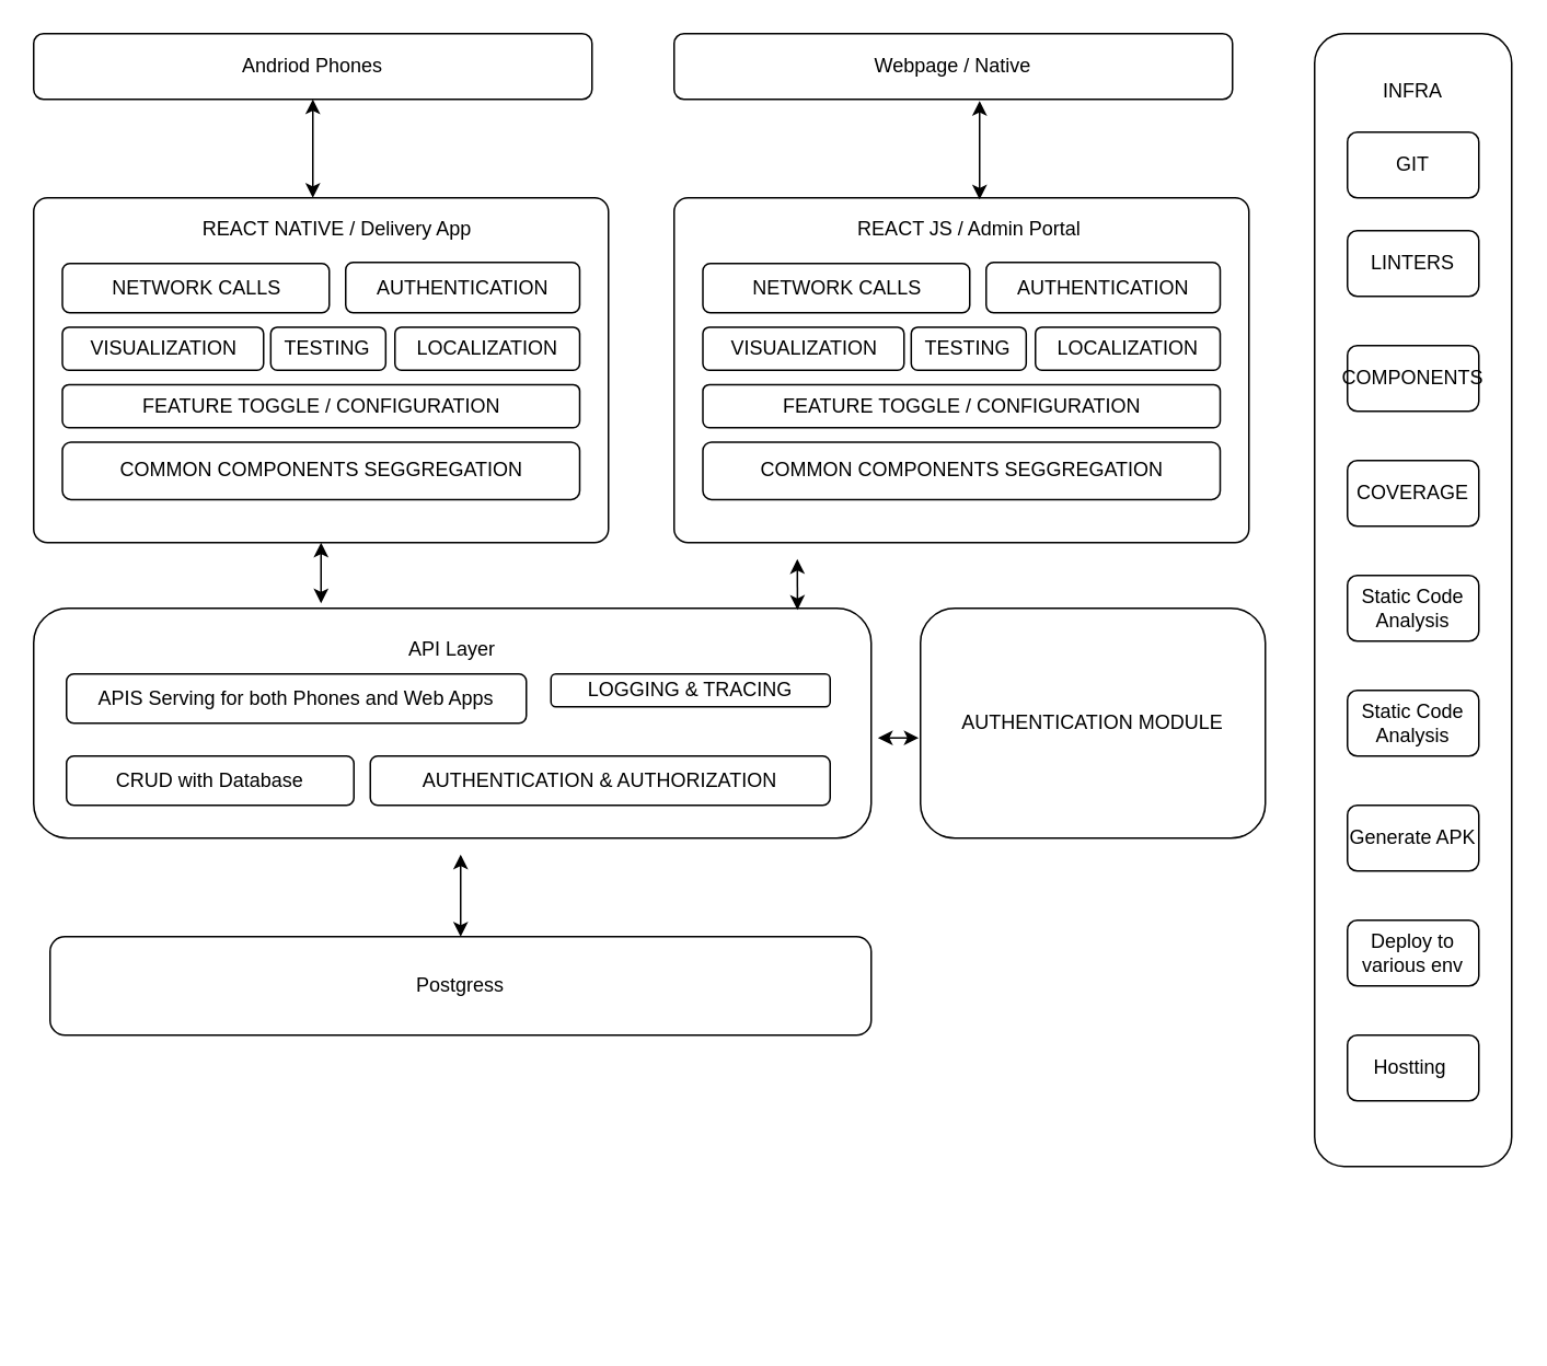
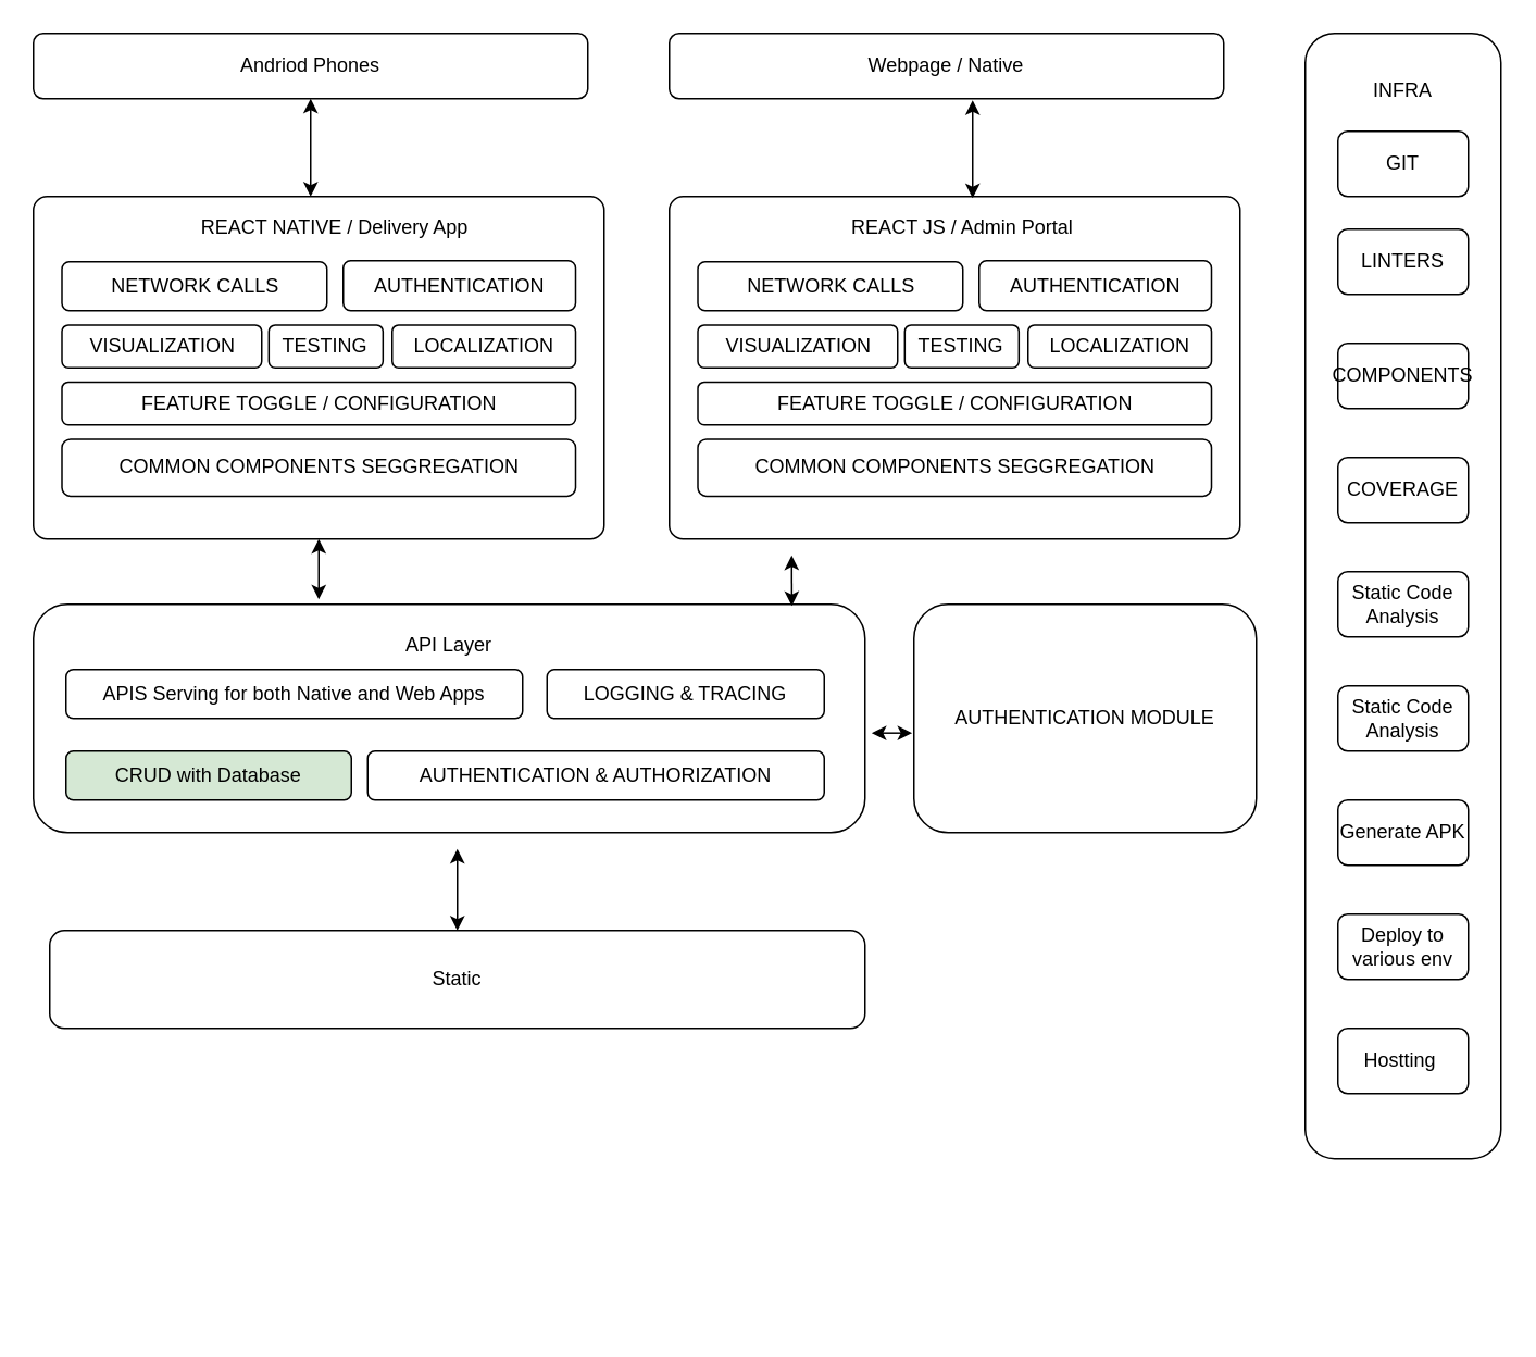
  <mxCell id="0" />
  <mxCell id="1" parent="0" />
  <mxCell id="2" value="Andriod Phones" style="rounded=1;whiteSpace=wrap;html=1;" vertex="1" parent="1"><mxGeometry x="20" y="20" width="340" height="40" as="geometry" /></mxCell>
- <mxCell id="3" value="Postgress" style="rounded=1;whiteSpace=wrap;html=1;" vertex="1" parent="1"><mxGeometry x="30" y="570" width="500" height="60" as="geometry" /></mxCell>
+ <mxCell id="3" value="Static" style="rounded=1;whiteSpace=wrap;html=1;" vertex="1" parent="1"><mxGeometry x="30" y="570" width="500" height="60" as="geometry" /></mxCell>
  <mxCell id="4" value="" style="group" vertex="1" connectable="0" parent="1"><mxGeometry x="20" y="120" width="350" height="210" as="geometry" /></mxCell>
  <mxCell id="5" value="" style="rounded=1;whiteSpace=wrap;html=1;arcSize=4;" vertex="1" parent="4"><mxGeometry width="350" height="210" as="geometry" /></mxCell>
  <mxCell id="6" value="REACT NATIVE / Delivery App" style="text;html=1;align=center;verticalAlign=middle;whiteSpace=wrap;rounded=0;" vertex="1" parent="4"><mxGeometry x="70" y="6.13" width="230.01" height="26.25" as="geometry" /></mxCell>
  <mxCell id="7" value="NETWORK CALLS" style="rounded=1;whiteSpace=wrap;html=1;" vertex="1" parent="4"><mxGeometry x="17.5" y="40" width="162.5" height="30" as="geometry" /></mxCell>
  <mxCell id="8" value="COMMON COMPONENTS SEGGREGATION" style="rounded=1;whiteSpace=wrap;html=1;" vertex="1" parent="4"><mxGeometry x="17.5" y="148.75" width="315" height="35" as="geometry" /></mxCell>
  <mxCell id="9" value="VISUALIZATION" style="rounded=1;whiteSpace=wrap;html=1;" vertex="1" parent="4"><mxGeometry x="17.5" y="78.75" width="122.5" height="26.25" as="geometry" /></mxCell>
  <mxCell id="10" value="LOCALIZATION" style="rounded=1;whiteSpace=wrap;html=1;" vertex="1" parent="4"><mxGeometry x="220" y="78.75" width="112.5" height="26.25" as="geometry" /></mxCell>
  <mxCell id="11" value="TESTING" style="rounded=1;whiteSpace=wrap;html=1;" vertex="1" parent="4"><mxGeometry x="144.38" y="78.755" width="70" height="26.25" as="geometry" /></mxCell>
  <mxCell id="12" value="FEATURE TOGGLE / CONFIGURATION" style="rounded=1;whiteSpace=wrap;html=1;" vertex="1" parent="4"><mxGeometry x="17.5" y="113.75" width="315" height="26.25" as="geometry" /></mxCell>
  <mxCell id="13" value="AUTHENTICATION" style="rounded=1;whiteSpace=wrap;html=1;" vertex="1" parent="4"><mxGeometry x="190" y="39.38" width="142.5" height="30.62" as="geometry" /></mxCell>
  <mxCell id="14" value="" style="group" vertex="1" connectable="0" parent="1"><mxGeometry x="800" y="20" width="120" height="790" as="geometry" /></mxCell>
  <mxCell id="15" value="" style="rounded=1;whiteSpace=wrap;html=1;" vertex="1" parent="14"><mxGeometry width="120" height="690" as="geometry" /></mxCell>
  <mxCell id="16" value="INFRA" style="text;html=1;align=center;verticalAlign=middle;whiteSpace=wrap;rounded=0;" vertex="1" parent="14"><mxGeometry x="30" y="20" width="60" height="30" as="geometry" /></mxCell>
  <mxCell id="17" value="GIT" style="rounded=1;whiteSpace=wrap;html=1;" vertex="1" parent="14"><mxGeometry x="20" y="60" width="80" height="40" as="geometry" /></mxCell>
  <mxCell id="18" value="LINTERS" style="rounded=1;whiteSpace=wrap;html=1;" vertex="1" parent="14"><mxGeometry x="20" y="120" width="80" height="40" as="geometry" /></mxCell>
  <mxCell id="19" value="COMPONENTS" style="rounded=1;whiteSpace=wrap;html=1;" vertex="1" parent="14"><mxGeometry x="20" y="190" width="80" height="40" as="geometry" /></mxCell>
  <mxCell id="20" value="COVERAGE" style="rounded=1;whiteSpace=wrap;html=1;" vertex="1" parent="14"><mxGeometry x="20" y="260" width="80" height="40" as="geometry" /></mxCell>
  <mxCell id="21" value="Static Code Analysis" style="rounded=1;whiteSpace=wrap;html=1;" vertex="1" parent="14"><mxGeometry x="20" y="330" width="80" height="40" as="geometry" /></mxCell>
  <mxCell id="22" value="Static Code Analysis" style="rounded=1;whiteSpace=wrap;html=1;" vertex="1" parent="14"><mxGeometry x="20" y="400" width="80" height="40" as="geometry" /></mxCell>
  <mxCell id="23" value="Generate APK" style="rounded=1;whiteSpace=wrap;html=1;" vertex="1" parent="14"><mxGeometry x="20" y="470" width="80" height="40" as="geometry" /></mxCell>
  <mxCell id="24" value="Deploy to various env" style="rounded=1;whiteSpace=wrap;html=1;" vertex="1" parent="14"><mxGeometry x="20" y="540" width="80" height="40" as="geometry" /></mxCell>
  <mxCell id="25" value="Hostting&amp;nbsp;" style="rounded=1;whiteSpace=wrap;html=1;" vertex="1" parent="14"><mxGeometry x="20" y="610" width="80" height="40" as="geometry" /></mxCell>
  <mxCell id="26" value="Webpage / Native" style="rounded=1;whiteSpace=wrap;html=1;" vertex="1" parent="1"><mxGeometry x="410" y="20" width="340" height="40" as="geometry" /></mxCell>
  <mxCell id="27" value="" style="group" vertex="1" connectable="0" parent="1"><mxGeometry x="410" y="120" width="350" height="210" as="geometry" /></mxCell>
  <mxCell id="28" value="" style="rounded=1;whiteSpace=wrap;html=1;arcSize=4;" vertex="1" parent="27"><mxGeometry width="350" height="210" as="geometry" /></mxCell>
  <mxCell id="29" value="REACT JS / Admin Portal" style="text;html=1;align=center;verticalAlign=middle;whiteSpace=wrap;rounded=0;" vertex="1" parent="27"><mxGeometry x="60" y="6.13" width="240.01" height="26.25" as="geometry" /></mxCell>
  <mxCell id="30" value="NETWORK CALLS" style="rounded=1;whiteSpace=wrap;html=1;" vertex="1" parent="27"><mxGeometry x="17.5" y="40" width="162.5" height="30" as="geometry" /></mxCell>
  <mxCell id="31" value="COMMON COMPONENTS SEGGREGATION" style="rounded=1;whiteSpace=wrap;html=1;" vertex="1" parent="27"><mxGeometry x="17.5" y="148.75" width="315" height="35" as="geometry" /></mxCell>
  <mxCell id="32" value="VISUALIZATION" style="rounded=1;whiteSpace=wrap;html=1;" vertex="1" parent="27"><mxGeometry x="17.5" y="78.75" width="122.5" height="26.25" as="geometry" /></mxCell>
  <mxCell id="33" value="LOCALIZATION" style="rounded=1;whiteSpace=wrap;html=1;" vertex="1" parent="27"><mxGeometry x="220" y="78.75" width="112.5" height="26.25" as="geometry" /></mxCell>
  <mxCell id="34" value="TESTING" style="rounded=1;whiteSpace=wrap;html=1;" vertex="1" parent="27"><mxGeometry x="144.38" y="78.755" width="70" height="26.25" as="geometry" /></mxCell>
  <mxCell id="35" value="FEATURE TOGGLE / CONFIGURATION" style="rounded=1;whiteSpace=wrap;html=1;" vertex="1" parent="27"><mxGeometry x="17.5" y="113.75" width="315" height="26.25" as="geometry" /></mxCell>
  <mxCell id="36" value="AUTHENTICATION" style="rounded=1;whiteSpace=wrap;html=1;" vertex="1" parent="27"><mxGeometry x="190" y="39.38" width="142.5" height="30.62" as="geometry" /></mxCell>
  <mxCell id="37" value="" style="endArrow=classic;startArrow=classic;html=1;rounded=0;entryX=0.5;entryY=1;entryDx=0;entryDy=0;" edge="1" parent="1" target="2"><mxGeometry width="50" height="50" relative="1" as="geometry"><mxPoint x="190" y="120" as="sourcePoint" /><mxPoint x="450" y="290" as="targetPoint" /></mxGeometry></mxCell>
  <mxCell id="38" value="" style="endArrow=classic;startArrow=classic;html=1;rounded=0;entryX=0.5;entryY=1;entryDx=0;entryDy=0;" edge="1" parent="1"><mxGeometry width="50" height="50" relative="1" as="geometry"><mxPoint x="596" y="121" as="sourcePoint" /><mxPoint x="596" y="61" as="targetPoint" /></mxGeometry></mxCell>
  <mxCell id="39" value="" style="group" vertex="1" connectable="0" parent="1"><mxGeometry x="20" y="370" width="510" height="140" as="geometry" /></mxCell>
  <mxCell id="40" value="" style="rounded=1;whiteSpace=wrap;html=1;" vertex="1" parent="39"><mxGeometry width="510" height="140" as="geometry" /></mxCell>
- <mxCell id="41" value="LOGGING &amp;amp; TRACING" style="rounded=1;whiteSpace=wrap;html=1;" vertex="1" parent="39"><mxGeometry x="315" y="40" width="170" height="20" as="geometry" /></mxCell>
+ <mxCell id="41" value="LOGGING &amp;amp; TRACING" style="rounded=1;whiteSpace=wrap;html=1;" vertex="1" parent="39"><mxGeometry x="315" y="40" width="170" height="30" as="geometry" /></mxCell>
  <mxCell id="42" value="AUTHENTICATION &amp;amp; AUTHORIZATION" style="rounded=1;whiteSpace=wrap;html=1;" vertex="1" parent="39"><mxGeometry x="205" y="90" width="280" height="30" as="geometry" /></mxCell>
- <mxCell id="43" value="APIS Serving for both Phones and Web Apps" style="rounded=1;whiteSpace=wrap;html=1;" vertex="1" parent="39"><mxGeometry x="20" y="40" width="280" height="30" as="geometry" /></mxCell>
+ <mxCell id="43" value="APIS Serving for both Native and Web Apps" style="rounded=1;whiteSpace=wrap;html=1;" vertex="1" parent="39"><mxGeometry x="20" y="40" width="280" height="30" as="geometry" /></mxCell>
  <mxCell id="44" value="API Layer" style="text;html=1;align=center;verticalAlign=middle;whiteSpace=wrap;rounded=0;" vertex="1" parent="39"><mxGeometry x="215" y="10" width="80" height="30" as="geometry" /></mxCell>
- <mxCell id="45" value="CRUD with Database" style="rounded=1;whiteSpace=wrap;html=1;" vertex="1" parent="39"><mxGeometry x="20" y="90" width="175" height="30" as="geometry" /></mxCell>
+ <mxCell id="45" value="CRUD with Database" style="rounded=1;whiteSpace=wrap;html=1;fillColor=#d5e8d4;" vertex="1" parent="39"><mxGeometry x="20" y="90" width="175" height="30" as="geometry" /></mxCell>
  <mxCell id="46" value="AUTHENTICATION MODULE" style="rounded=1;whiteSpace=wrap;html=1;" vertex="1" parent="1"><mxGeometry x="560" y="370" width="210" height="140" as="geometry" /></mxCell>
  <mxCell id="47" value="" style="endArrow=classic;startArrow=classic;html=1;rounded=0;entryX=0.5;entryY=1;entryDx=0;entryDy=0;" edge="1" parent="1" target="5"><mxGeometry width="50" height="50" relative="1" as="geometry"><mxPoint x="195" y="367" as="sourcePoint" /><mxPoint x="190" y="340" as="targetPoint" /></mxGeometry></mxCell>
  <mxCell id="48" value="" style="endArrow=classic;startArrow=classic;html=1;rounded=0;exitX=0.912;exitY=0.007;exitDx=0;exitDy=0;exitPerimeter=0;" edge="1" parent="1" source="40"><mxGeometry width="50" height="50" relative="1" as="geometry"><mxPoint x="400" y="310" as="sourcePoint" /><mxPoint x="485" y="340" as="targetPoint" /></mxGeometry></mxCell>
  <mxCell id="49" value="" style="endArrow=classic;startArrow=classic;html=1;rounded=0;exitX=1.008;exitY=0.564;exitDx=0;exitDy=0;exitPerimeter=0;entryX=-0.005;entryY=0.564;entryDx=0;entryDy=0;entryPerimeter=0;" edge="1" parent="1" source="40" target="46"><mxGeometry width="50" height="50" relative="1" as="geometry"><mxPoint x="400" y="310" as="sourcePoint" /><mxPoint x="450" y="260" as="targetPoint" /></mxGeometry></mxCell>
  <mxCell id="50" value="" style="endArrow=classic;startArrow=classic;html=1;rounded=0;" edge="1" parent="1" source="3"><mxGeometry width="50" height="50" relative="1" as="geometry"><mxPoint x="400" y="310" as="sourcePoint" /><mxPoint x="280" y="520" as="targetPoint" /></mxGeometry></mxCell>
